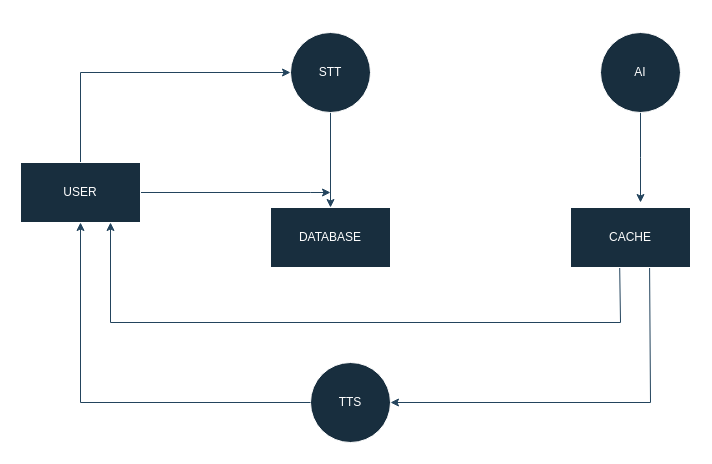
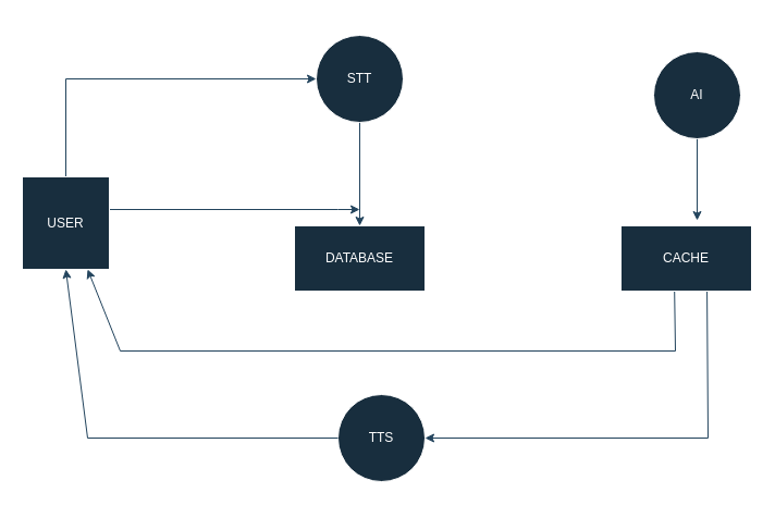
  <mxCell id="0" />
  <mxCell id="1" parent="0" />
  <mxCell id="2" style="edgeStyle=orthogonalEdgeStyle;rounded=0;orthogonalLoop=1;jettySize=auto;html=1;exitX=0.5;exitY=0;exitDx=0;exitDy=0;entryX=0;entryY=0.5;entryDx=0;entryDy=0;labelBackgroundColor=none;strokeColor=#23445D;fontColor=default;" parent="1" source="4" target="6" edge="1"><mxGeometry relative="1" as="geometry" /></mxCell>
  <mxCell id="3" style="edgeStyle=orthogonalEdgeStyle;rounded=0;orthogonalLoop=1;jettySize=auto;html=1;exitX=1;exitY=0.5;exitDx=0;exitDy=0;labelBackgroundColor=none;strokeColor=#23445D;fontColor=default;" parent="1" source="4" edge="1"><mxGeometry relative="1" as="geometry"><mxPoint x="330" y="192" as="targetPoint" /><Array as="points"><mxPoint x="310" y="192" /><mxPoint x="310" y="192" /></Array></mxGeometry></mxCell>
- <mxCell id="4" value="USER" style="rounded=0;whiteSpace=wrap;html=1;labelBackgroundColor=none;fillColor=#182E3E;strokeColor=#FFFFFF;fontColor=#FFFFFF;" parent="1" vertex="1"><mxGeometry x="20" y="162" width="120" height="60" as="geometry" /></mxCell>
+ <mxCell id="4" value="USER" style="rounded=0;whiteSpace=wrap;html=1;labelBackgroundColor=none;fillColor=#182E3E;strokeColor=#FFFFFF;fontColor=#FFFFFF;" parent="1" vertex="1"><mxGeometry x="20" y="162" width="80" height="85" as="geometry" /></mxCell>
  <mxCell id="5" style="edgeStyle=orthogonalEdgeStyle;rounded=0;orthogonalLoop=1;jettySize=auto;html=1;exitX=0.5;exitY=1;exitDx=0;exitDy=0;labelBackgroundColor=none;strokeColor=#23445D;fontColor=default;entryX=0.5;entryY=0;entryDx=0;entryDy=0;" parent="1" source="6" edge="1" target="21"><mxGeometry relative="1" as="geometry"><mxPoint x="330" y="202" as="targetPoint" /></mxGeometry></mxCell>
  <mxCell id="6" value="STT" style="ellipse;whiteSpace=wrap;html=1;aspect=fixed;labelBackgroundColor=none;fillColor=#182E3E;strokeColor=#FFFFFF;fontColor=#FFFFFF;" parent="1" vertex="1"><mxGeometry x="290" y="32" width="80" height="80" as="geometry" /></mxCell>
  <mxCell id="7" value="TTS" style="ellipse;whiteSpace=wrap;html=1;aspect=fixed;labelBackgroundColor=none;fillColor=#182E3E;strokeColor=#FFFFFF;fontColor=#FFFFFF;" parent="1" vertex="1"><mxGeometry x="310" y="362" width="80" height="80" as="geometry" /></mxCell>
  <mxCell id="8" style="edgeStyle=orthogonalEdgeStyle;rounded=0;orthogonalLoop=1;jettySize=auto;html=1;exitX=0.5;exitY=1;exitDx=0;exitDy=0;labelBackgroundColor=none;strokeColor=#23445D;fontColor=default;" parent="1" source="9" edge="1"><mxGeometry relative="1" as="geometry"><mxPoint x="640" y="202" as="targetPoint" /></mxGeometry></mxCell>
- <mxCell id="9" value="AI" style="ellipse;whiteSpace=wrap;html=1;aspect=fixed;labelBackgroundColor=none;fillColor=#182E3E;strokeColor=#FFFFFF;fontColor=#FFFFFF;" parent="1" vertex="1"><mxGeometry x="600" y="32" width="80" height="80" as="geometry" /></mxCell>
+ <mxCell id="9" value="AI" style="ellipse;whiteSpace=wrap;html=1;aspect=fixed;labelBackgroundColor=none;fillColor=#182E3E;strokeColor=#FFFFFF;fontColor=#FFFFFF;" parent="1" vertex="1"><mxGeometry x="600" y="47" width="80" height="80" as="geometry" /></mxCell>
  <mxCell id="10" value="" style="endArrow=classic;html=1;rounded=0;entryX=1;entryY=0.5;entryDx=0;entryDy=0;labelBackgroundColor=none;strokeColor=#23445D;fontColor=default;exitX=0.659;exitY=1.005;exitDx=0;exitDy=0;exitPerimeter=0;" parent="1" target="7" edge="1" source="22"><mxGeometry width="50" height="50" relative="1" as="geometry"><mxPoint x="650" y="282" as="sourcePoint" /><mxPoint x="420" y="222" as="targetPoint" /><Array as="points"><mxPoint x="650" y="402" /></Array></mxGeometry></mxCell>
  <mxCell id="11" value="" style="endArrow=classic;html=1;rounded=0;exitX=0;exitY=0.5;exitDx=0;exitDy=0;entryX=0.5;entryY=1;entryDx=0;entryDy=0;labelBackgroundColor=none;strokeColor=#23445D;fontColor=default;" parent="1" source="7" target="4" edge="1"><mxGeometry width="50" height="50" relative="1" as="geometry"><mxPoint x="370" y="272" as="sourcePoint" /><mxPoint x="420" y="222" as="targetPoint" /><Array as="points"><mxPoint x="80" y="402" /></Array></mxGeometry></mxCell>
  <mxCell id="12" value="CACHE" style="text;html=1;align=center;verticalAlign=middle;resizable=0;points=[];autosize=1;strokeColor=none;fillColor=none;labelBackgroundColor=none;fontColor=#FFFFFF;" parent="1" vertex="1"><mxGeometry x="610" y="222" width="70" height="30" as="geometry" /></mxCell>
  <mxCell id="13" value="SPEECH INPUT" style="text;html=1;align=center;verticalAlign=middle;resizable=0;points=[];autosize=1;strokeColor=none;fillColor=none;labelBackgroundColor=none;fontColor=#FFFFFF;" parent="1" vertex="1"><mxGeometry x="85" y="30" width="110" height="30" as="geometry" /></mxCell>
  <mxCell id="14" value="SEND TEXT" style="text;html=1;align=center;verticalAlign=middle;resizable=0;points=[];autosize=1;strokeColor=none;fillColor=none;labelBackgroundColor=none;fontColor=#FFFFFF;" parent="1" vertex="1"><mxGeometry x="405" y="20" width="90" height="30" as="geometry" /></mxCell>
  <mxCell id="15" value="STORE&amp;nbsp;&lt;div&gt;USER&lt;/div&gt;" style="text;html=1;align=center;verticalAlign=middle;resizable=0;points=[];autosize=1;strokeColor=none;fillColor=none;labelBackgroundColor=none;fontColor=#FFFFFF;" parent="1" vertex="1"><mxGeometry x="335" y="132" width="70" height="40" as="geometry" /></mxCell>
  <mxCell id="16" value="DATABASE" style="text;html=1;align=center;verticalAlign=middle;resizable=0;points=[];autosize=1;strokeColor=none;fillColor=none;labelBackgroundColor=none;fontColor=#FFFFFF;" parent="1" vertex="1"><mxGeometry x="300" y="222" width="90" height="30" as="geometry" /></mxCell>
  <mxCell id="17" value="SPEECH&amp;nbsp;&lt;div&gt;RESPONSE&lt;/div&gt;" style="text;html=1;align=center;verticalAlign=middle;resizable=0;points=[];autosize=1;strokeColor=none;fillColor=none;labelBackgroundColor=none;fontColor=#FFFFFF;" parent="1" vertex="1"><mxGeometry x="115" y="355" width="90" height="40" as="geometry" /></mxCell>
  <mxCell id="18" value="" style="endArrow=classic;html=1;rounded=0;entryX=0.75;entryY=1;entryDx=0;entryDy=0;labelBackgroundColor=none;strokeColor=#23445D;fontColor=default;" parent="1" target="4" edge="1"><mxGeometry width="50" height="50" relative="1" as="geometry"><mxPoint x="620" y="322" as="sourcePoint" /><mxPoint x="420" y="222" as="targetPoint" /><Array as="points"><mxPoint x="110" y="322" /></Array></mxGeometry></mxCell>
  <mxCell id="19" value="" style="endArrow=none;html=1;rounded=0;labelBackgroundColor=none;strokeColor=#23445D;fontColor=default;entryX=0.41;entryY=1;entryDx=0;entryDy=0;entryPerimeter=0;" parent="1" edge="1" target="22"><mxGeometry width="50" height="50" relative="1" as="geometry"><mxPoint x="620" y="322" as="sourcePoint" /><mxPoint x="620" y="282" as="targetPoint" /></mxGeometry></mxCell>
  <mxCell id="20" value="TEXT RESPONSE" style="text;html=1;align=center;verticalAlign=middle;resizable=0;points=[];autosize=1;strokeColor=none;fillColor=none;labelBackgroundColor=none;fontColor=#FFFFFF;" parent="1" vertex="1"><mxGeometry x="430" y="290" width="120" height="30" as="geometry" /></mxCell>
  <mxCell id="21" value="DATABASE" style="rounded=0;whiteSpace=wrap;html=1;labelBackgroundColor=none;fillColor=#182E3E;strokeColor=#FFFFFF;fontColor=#FFFFFF;" vertex="1" parent="1"><mxGeometry x="270" y="207" width="120" height="60" as="geometry" /></mxCell>
  <mxCell id="22" value="CACHE" style="rounded=0;whiteSpace=wrap;html=1;labelBackgroundColor=none;fillColor=#182E3E;strokeColor=#FFFFFF;fontColor=#FFFFFF;" vertex="1" parent="1"><mxGeometry x="570" y="207" width="120" height="60" as="geometry" /></mxCell>
